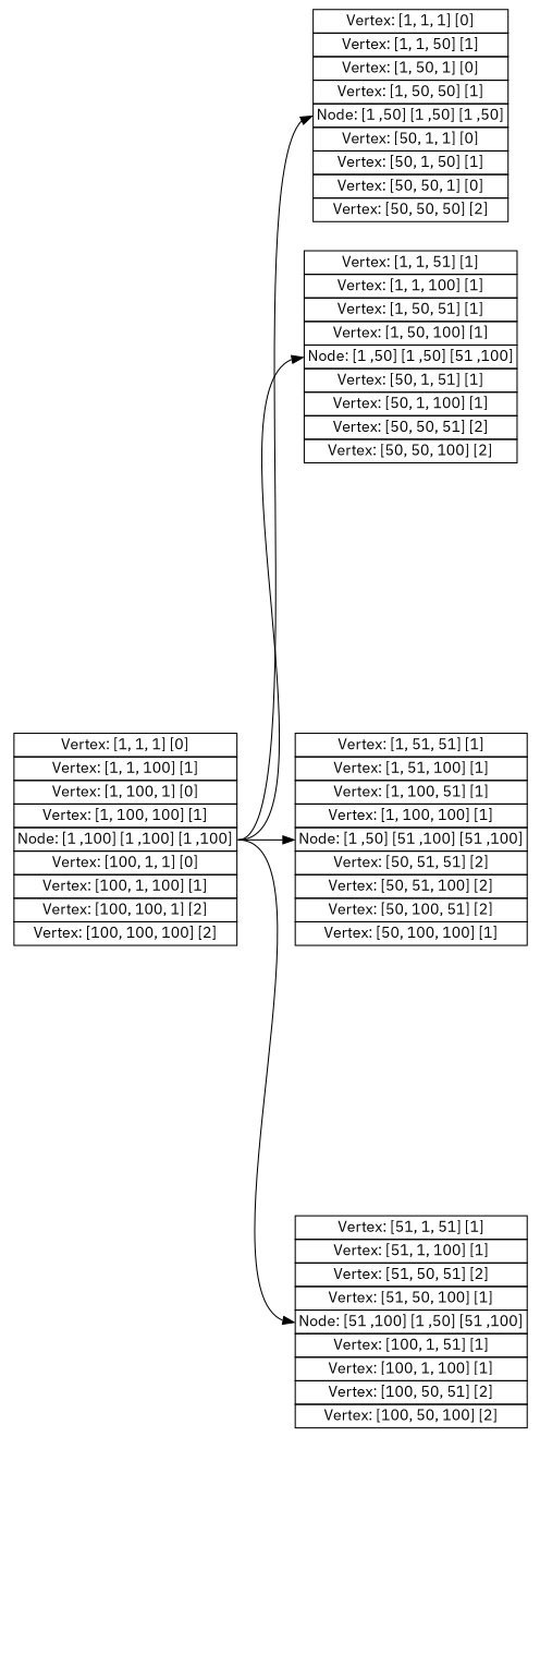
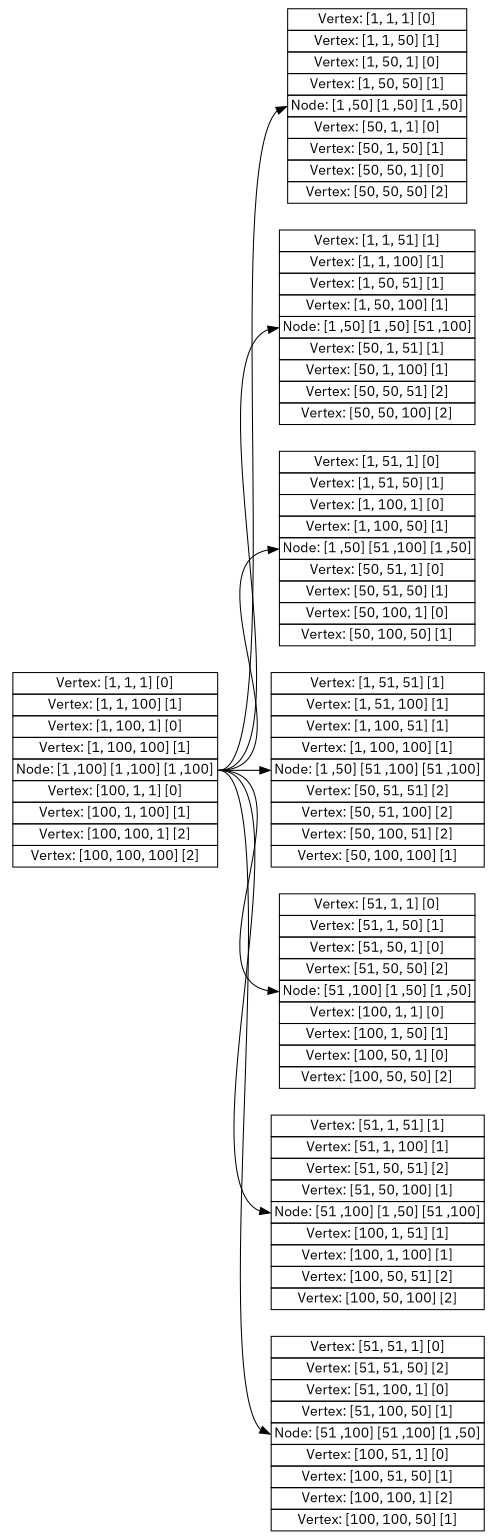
  digraph {
    fontname="IBM Plex Sans"
    rankdir=LR
    node [fontname="IBM Plex Sans" shape=none]
    edge [fontname="IBM Plex Sans" headport=port4 tailport=port4]
    n1 [label=<<table border="0" cellspacing="0"> 			       <tr><td port="port0"  border="1" >Vertex: [1, 1, 1] [0]</td></tr> 			       <tr><td port="port1"  border="1" >Vertex: [1, 1, 100] [1]</td></tr> 			       <tr><td port="port2"  border="1" >Vertex: [1, 100, 1] [0]</td></tr> 			       <tr><td port="port3"  border="1" >Vertex: [1, 100, 100] [1]</td></tr> 			       <tr><td port="port4"  border="1" >Node: [1 ,100] [1 ,100] [1 ,100]</td></tr> 			       <tr><td port="port5"  border="1" >Vertex: [100, 1, 1] [0]</td></tr> 			       <tr><td port="port6"  border="1" >Vertex: [100, 1, 100] [1]</td></tr> 			       <tr><td port="port7"  border="1" >Vertex: [100, 100, 1] [2]</td></tr> 			       <tr><td port="port8"  border="1" >Vertex: [100, 100, 100] [2]</td></tr> 	        </table>>]
    n2 [label=<<table border="0" cellspacing="0"> 			       <tr><td port="port0"  border="1" >Vertex: [1, 1, 1] [0]</td></tr> 			       <tr><td port="port1"  border="1" >Vertex: [1, 1, 50] [1]</td></tr> 			       <tr><td port="port2"  border="1" >Vertex: [1, 50, 1] [0]</td></tr> 			       <tr><td port="port3"  border="1" >Vertex: [1, 50, 50] [1]</td></tr> 			       <tr><td port="port4"  border="1" >Node: [1 ,50] [1 ,50] [1 ,50]</td></tr> 			       <tr><td port="port5"  border="1" >Vertex: [50, 1, 1] [0]</td></tr> 			       <tr><td port="port6"  border="1" >Vertex: [50, 1, 50] [1]</td></tr> 			       <tr><td port="port7"  border="1" >Vertex: [50, 50, 1] [0]</td></tr> 			       <tr><td port="port8"  border="1" >Vertex: [50, 50, 50] [2]</td></tr> 	        </table>>]
    n3 [label=<<table border="0" cellspacing="0"> 			       <tr><td port="port0"  border="1" >Vertex: [1, 1, 51] [1]</td></tr> 			       <tr><td port="port1"  border="1" >Vertex: [1, 1, 100] [1]</td></tr> 			       <tr><td port="port2"  border="1" >Vertex: [1, 50, 51] [1]</td></tr> 			       <tr><td port="port3"  border="1" >Vertex: [1, 50, 100] [1]</td></tr> 			       <tr><td port="port4"  border="1" >Node: [1 ,50] [1 ,50] [51 ,100]</td></tr> 			       <tr><td port="port5"  border="1" >Vertex: [50, 1, 51] [1]</td></tr> 			       <tr><td port="port6"  border="1" >Vertex: [50, 1, 100] [1]</td></tr> 			       <tr><td port="port7"  border="1" >Vertex: [50, 50, 51] [2]</td></tr> 			       <tr><td port="port8"  border="1" >Vertex: [50, 50, 100] [2]</td></tr> 	        </table>>]
+   n4 [label=<<table border="0" cellspacing="0"> 			       <tr><td port="port0"  border="1" >Vertex: [1, 51, 1] [0]</td></tr> 			       <tr><td port="port1"  border="1" >Vertex: [1, 51, 50] [1]</td></tr> 			       <tr><td port="port2"  border="1" >Vertex: [1, 100, 1] [0]</td></tr> 			       <tr><td port="port3"  border="1" >Vertex: [1, 100, 50] [1]</td></tr> 			       <tr><td port="port4"  border="1" >Node: [1 ,50] [51 ,100] [1 ,50]</td></tr> 			       <tr><td port="port5"  border="1" >Vertex: [50, 51, 1] [0]</td></tr> 			       <tr><td port="port6"  border="1" >Vertex: [50, 51, 50] [1]</td></tr> 			       <tr><td port="port7"  border="1" >Vertex: [50, 100, 1] [0]</td></tr> 			       <tr><td port="port8"  border="1" >Vertex: [50, 100, 50] [1]</td></tr> 	        </table>>]
    n5 [label=<<table border="0" cellspacing="0"> 			       <tr><td port="port0"  border="1" >Vertex: [1, 51, 51] [1]</td></tr> 			       <tr><td port="port1"  border="1" >Vertex: [1, 51, 100] [1]</td></tr> 			       <tr><td port="port2"  border="1" >Vertex: [1, 100, 51] [1]</td></tr> 			       <tr><td port="port3"  border="1" >Vertex: [1, 100, 100] [1]</td></tr> 			       <tr><td port="port4"  border="1" >Node: [1 ,50] [51 ,100] [51 ,100]</td></tr> 			       <tr><td port="port5"  border="1" >Vertex: [50, 51, 51] [2]</td></tr> 			       <tr><td port="port6"  border="1" >Vertex: [50, 51, 100] [2]</td></tr> 			       <tr><td port="port7"  border="1" >Vertex: [50, 100, 51] [2]</td></tr> 			       <tr><td port="port8"  border="1" >Vertex: [50, 100, 100] [1]</td></tr> 	        </table>>]
+   n6 [label=<<table border="0" cellspacing="0"> 			       <tr><td port="port0"  border="1" >Vertex: [51, 1, 1] [0]</td></tr> 			       <tr><td port="port1"  border="1" >Vertex: [51, 1, 50] [1]</td></tr> 			       <tr><td port="port2"  border="1" >Vertex: [51, 50, 1] [0]</td></tr> 			       <tr><td port="port3"  border="1" >Vertex: [51, 50, 50] [2]</td></tr> 			       <tr><td port="port4"  border="1" >Node: [51 ,100] [1 ,50] [1 ,50]</td></tr> 			       <tr><td port="port5"  border="1" >Vertex: [100, 1, 1] [0]</td></tr> 			       <tr><td port="port6"  border="1" >Vertex: [100, 1, 50] [1]</td></tr> 			       <tr><td port="port7"  border="1" >Vertex: [100, 50, 1] [0]</td></tr> 			       <tr><td port="port8"  border="1" >Vertex: [100, 50, 50] [2]</td></tr> 	        </table>>]
    n7 [label=<<table border="0" cellspacing="0"> 			       <tr><td port="port0"  border="1" >Vertex: [51, 1, 51] [1]</td></tr> 			       <tr><td port="port1"  border="1" >Vertex: [51, 1, 100] [1]</td></tr> 			       <tr><td port="port2"  border="1" >Vertex: [51, 50, 51] [2]</td></tr> 			       <tr><td port="port3"  border="1" >Vertex: [51, 50, 100] [1]</td></tr> 			       <tr><td port="port4"  border="1" >Node: [51 ,100] [1 ,50] [51 ,100]</td></tr> 			       <tr><td port="port5"  border="1" >Vertex: [100, 1, 51] [1]</td></tr> 			       <tr><td port="port6"  border="1" >Vertex: [100, 1, 100] [1]</td></tr> 			       <tr><td port="port7"  border="1" >Vertex: [100, 50, 51] [2]</td></tr> 			       <tr><td port="port8"  border="1" >Vertex: [100, 50, 100] [2]</td></tr> 	        </table>>]
+   n8 [label=<<table border="0" cellspacing="0"> 			       <tr><td port="port0"  border="1" >Vertex: [51, 51, 1] [0]</td></tr> 			       <tr><td port="port1"  border="1" >Vertex: [51, 51, 50] [2]</td></tr> 			       <tr><td port="port2"  border="1" >Vertex: [51, 100, 1] [0]</td></tr> 			       <tr><td port="port3"  border="1" >Vertex: [51, 100, 50] [1]</td></tr> 			       <tr><td port="port4"  border="1" >Node: [51 ,100] [51 ,100] [1 ,50]</td></tr> 			       <tr><td port="port5"  border="1" >Vertex: [100, 51, 1] [0]</td></tr> 			       <tr><td port="port6"  border="1" >Vertex: [100, 51, 50] [1]</td></tr> 			       <tr><td port="port7"  border="1" >Vertex: [100, 100, 1] [2]</td></tr> 			       <tr><td port="port8"  border="1" >Vertex: [100, 100, 50] [1]</td></tr> 	        </table>>]
    n1 -> n2
    n1 -> n3
+   n1 -> n4
    n1 -> n5
+   n1 -> n6
    n1 -> n7
+   n1 -> n8
  }
